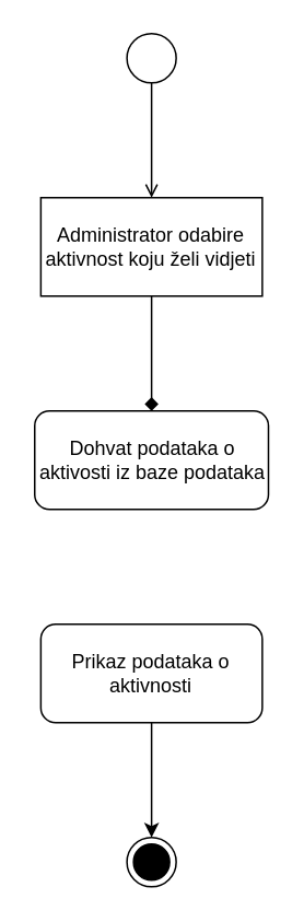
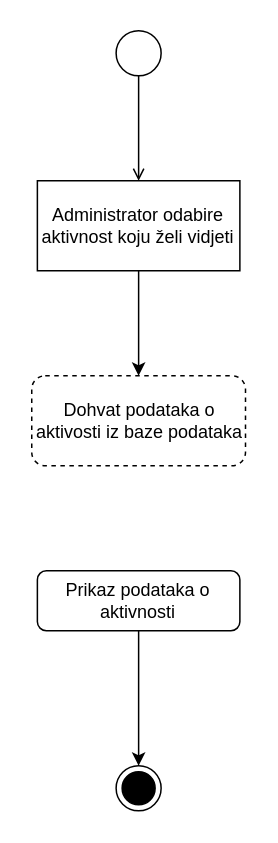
  <mxCell id="0" />
  <mxCell id="1" parent="0" />
  <mxCell id="2" value="" style="ellipse;html=1;" vertex="1" parent="1"><mxGeometry x="76.75" y="20" width="30" height="30" as="geometry" /></mxCell>
  <mxCell id="3" value="" style="endArrow=open;html=1;rounded=0;align=center;verticalAlign=top;endFill=0;labelBackgroundColor=none;endSize=6;entryX=0.5;entryY=0;entryDx=0;entryDy=0;" edge="1" parent="1" source="2" target="5"><mxGeometry relative="1" as="geometry"><mxPoint x="88" y="110" as="targetPoint" /></mxGeometry></mxCell>
- <mxCell id="4" style="edgeStyle=orthogonalEdgeStyle;rounded=0;orthogonalLoop=1;jettySize=auto;html=1;exitX=0.5;exitY=1;exitDx=0;exitDy=0;entryX=0.5;entryY=0;entryDx=0;entryDy=0;endArrow=diamond;" edge="1" parent="1" source="5" target="6"><mxGeometry relative="1" as="geometry"><mxPoint x="88" y="250" as="targetPoint" /></mxGeometry></mxCell>
+ <mxCell id="4" style="edgeStyle=orthogonalEdgeStyle;rounded=0;orthogonalLoop=1;jettySize=auto;html=1;exitX=0.5;exitY=1;exitDx=0;exitDy=0;entryX=0.5;entryY=0;entryDx=0;entryDy=0;" edge="1" parent="1" source="5" target="6"><mxGeometry relative="1" as="geometry"><mxPoint x="88" y="250" as="targetPoint" /></mxGeometry></mxCell>
  <mxCell id="5" value="Administrator odabire aktivnost koju želi vidjeti" style="whiteSpace=wrap;html=1;rounded=0;" vertex="1" parent="1"><mxGeometry x="24.25" y="120" width="135" height="60" as="geometry" /></mxCell>
- <mxCell id="6" value="Dohvat podataka o aktivosti iz baze podataka" style="rounded=1;whiteSpace=wrap;html=1;" vertex="1" parent="1"><mxGeometry x="20.5" y="250" width="142.5" height="60" as="geometry" /></mxCell>
+ <mxCell id="6" value="Dohvat podataka o aktivosti iz baze podataka" style="rounded=1;whiteSpace=wrap;html=1;dashed=1;" vertex="1" parent="1"><mxGeometry x="20.5" y="250" width="142.5" height="60" as="geometry" /></mxCell>
  <mxCell id="7" style="edgeStyle=orthogonalEdgeStyle;rounded=0;orthogonalLoop=1;jettySize=auto;html=1;exitX=0.5;exitY=1;exitDx=0;exitDy=0;entryX=0.5;entryY=0;entryDx=0;entryDy=0;" edge="1" parent="1" source="8" target="9"><mxGeometry relative="1" as="geometry" /></mxCell>
- <mxCell id="8" value="Prikaz podataka o aktivnosti" style="rounded=1;whiteSpace=wrap;html=1;" vertex="1" parent="1"><mxGeometry x="24.25" y="380" width="135" height="60" as="geometry" /></mxCell>
+ <mxCell id="8" value="Prikaz podataka o aktivnosti" style="rounded=1;whiteSpace=wrap;html=1;" vertex="1" parent="1"><mxGeometry x="24.25" y="380" width="135" height="40" as="geometry" /></mxCell>
  <mxCell id="9" value="" style="ellipse;html=1;shape=endState;fillColor=strokeColor;" vertex="1" parent="1"><mxGeometry x="76.75" y="510" width="30" height="30" as="geometry" /></mxCell>
